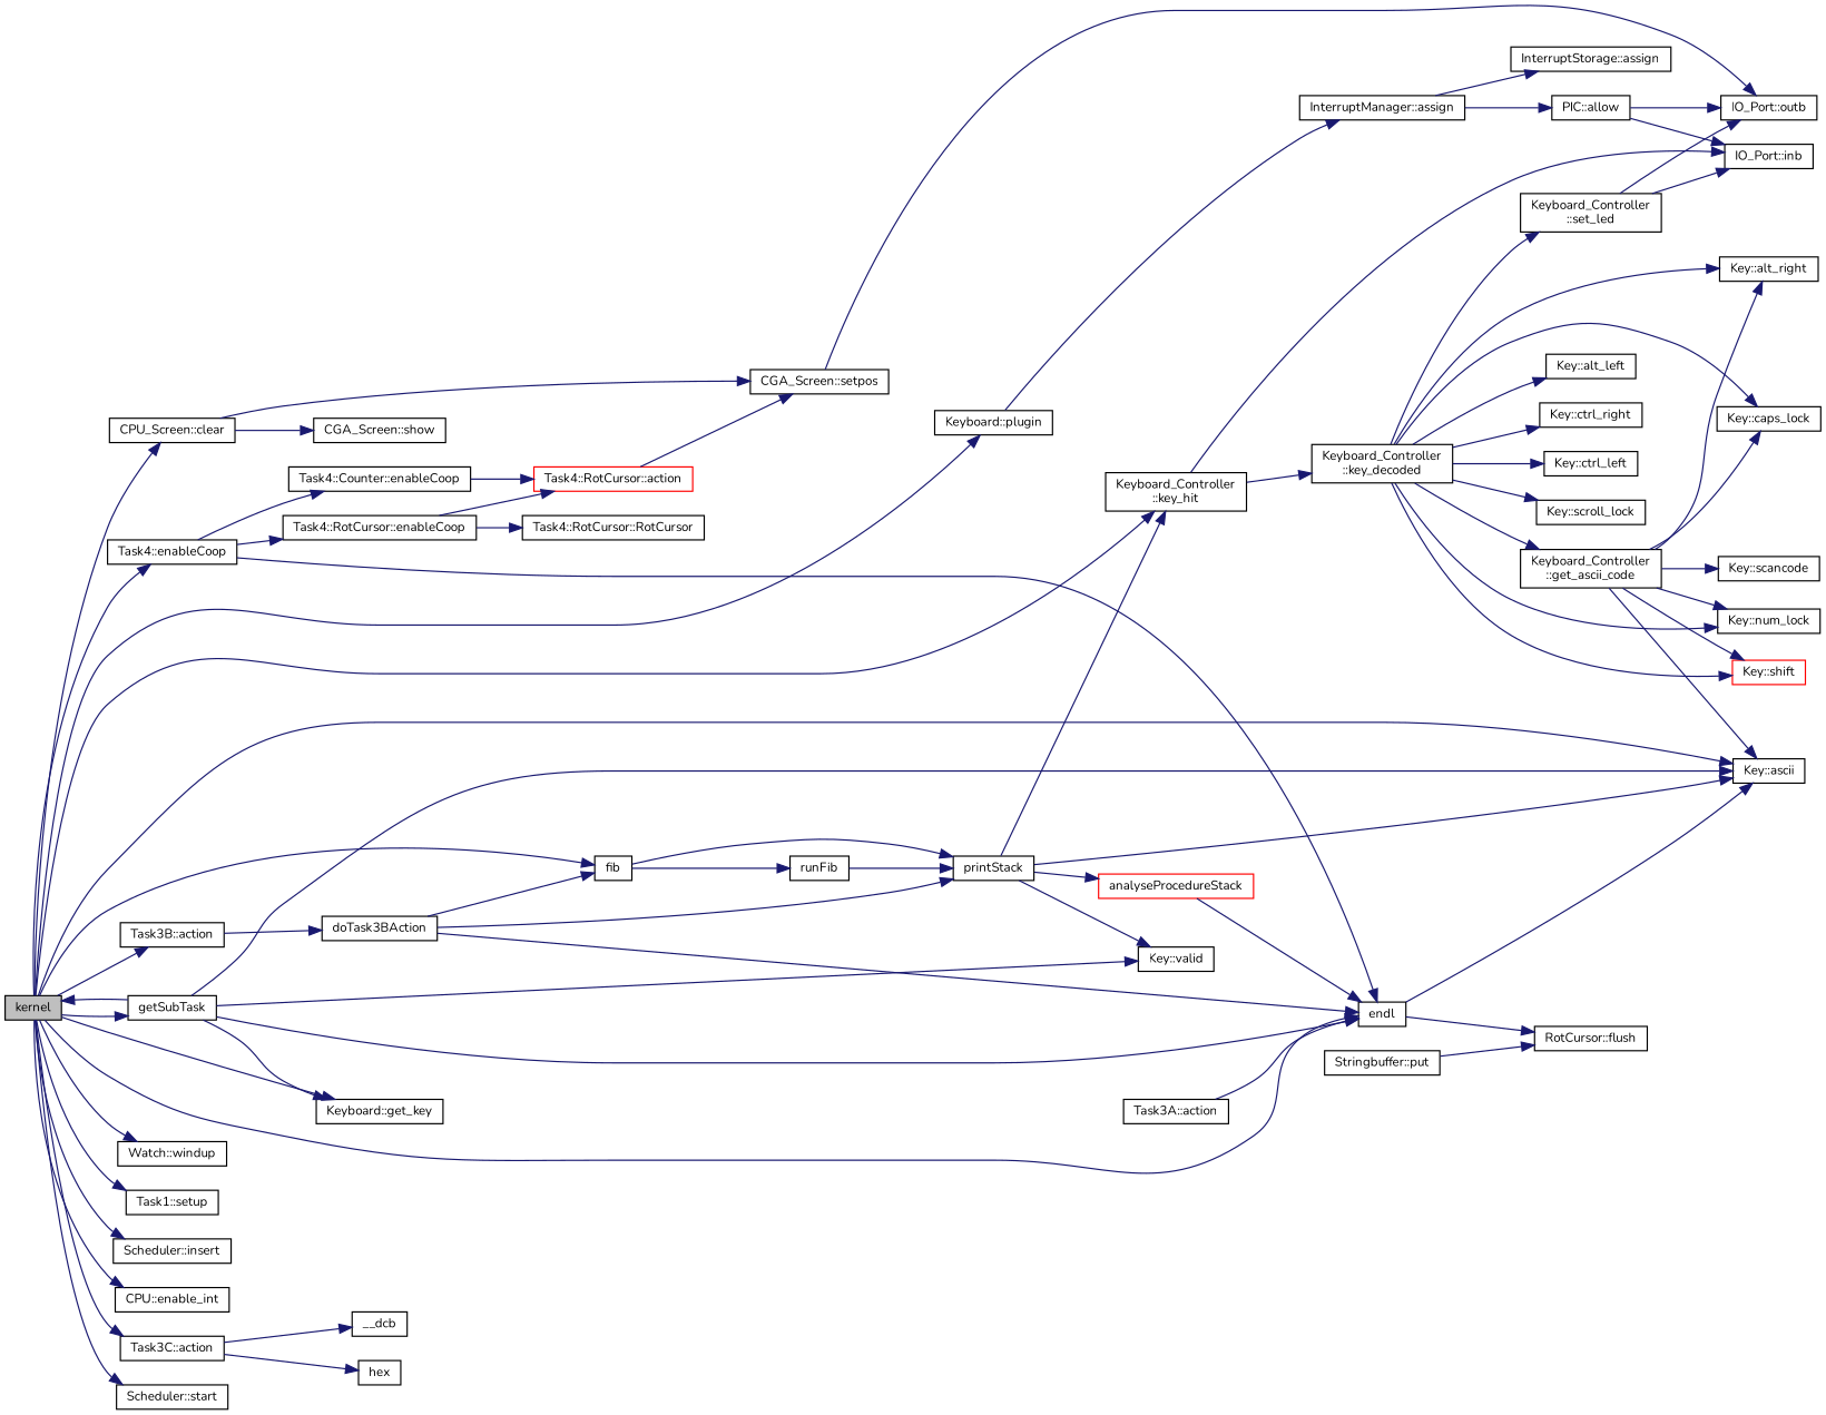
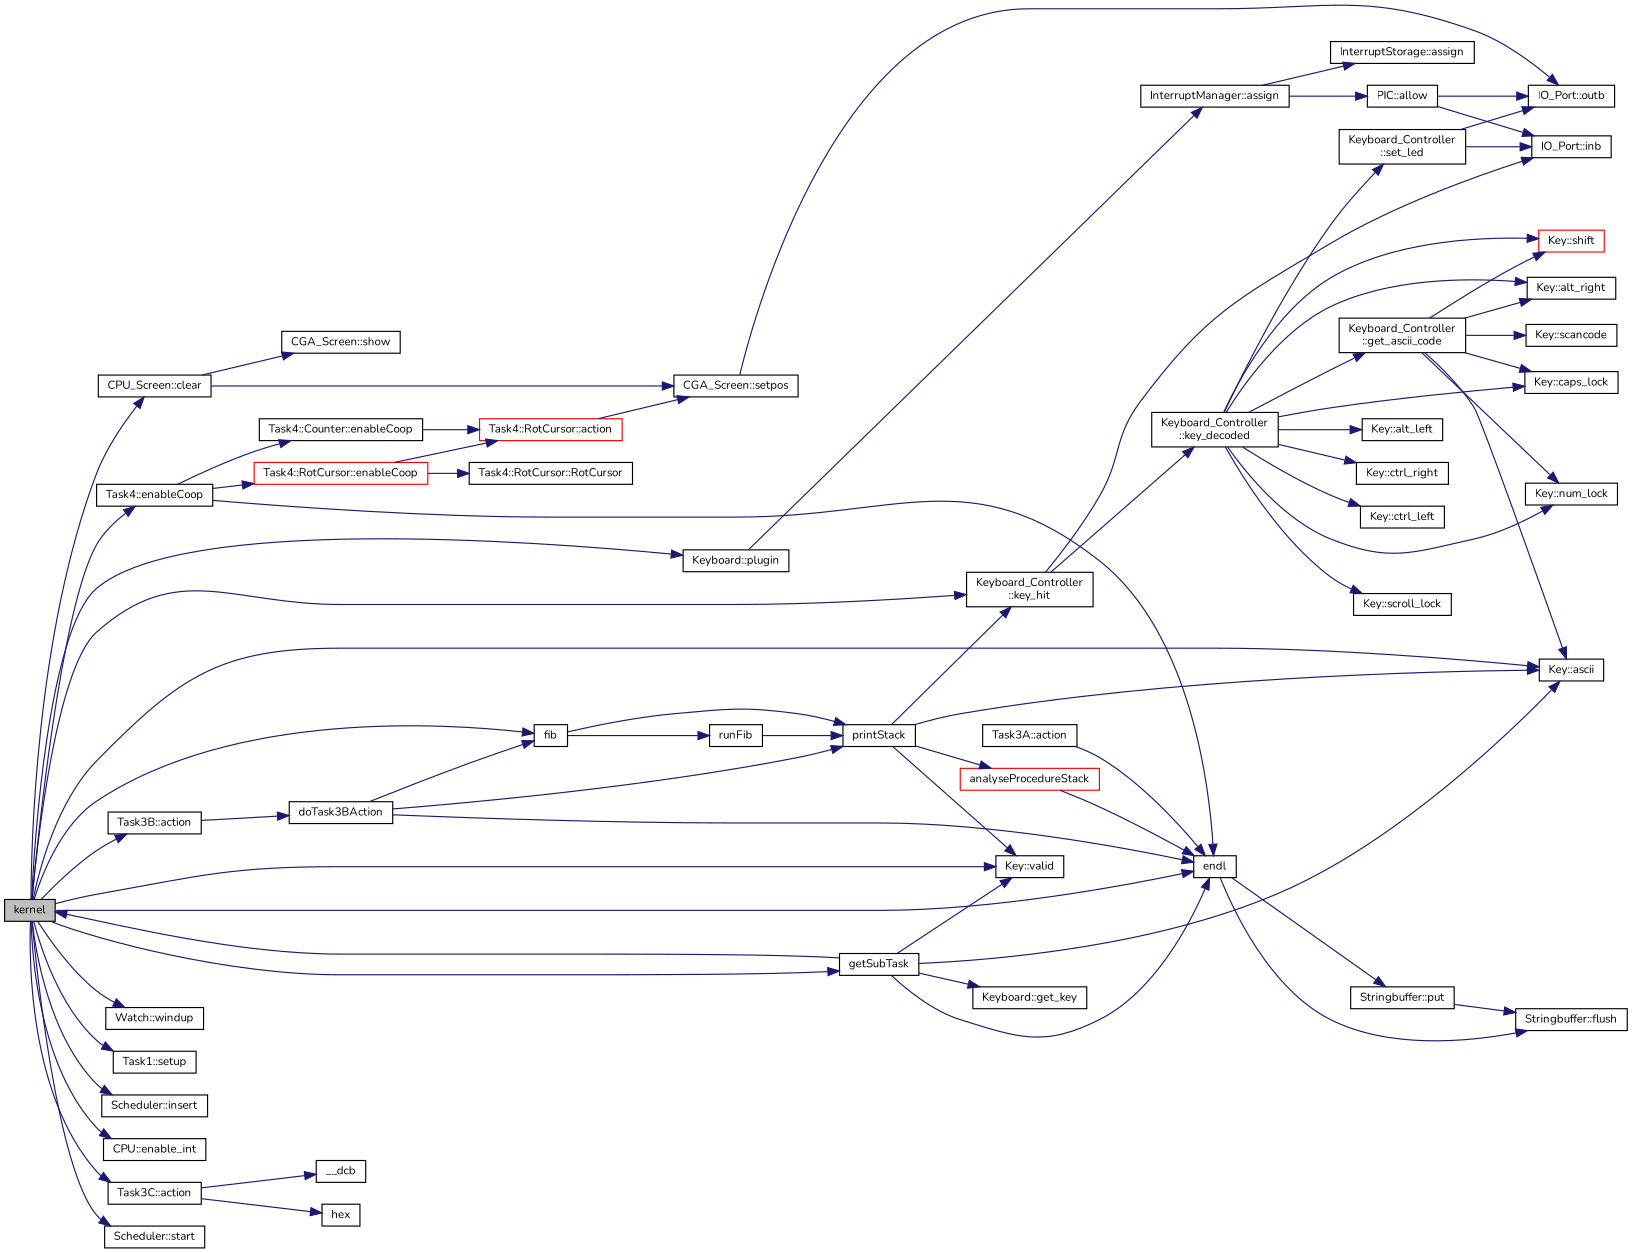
  digraph {
    fontname=Nunito
    rankdir=LR
    node [color=black fontname=Nunito fontsize=10 shape=record]
    edge [color=midnightblue fontname=Nunito fontsize=10 labelfontname=Helvetica labelfontsize=10 style=solid]
    n1 [fillcolor=grey75 fontcolor=black height=0.2 label=kernel style=filled width=0.4]
    n2 [height=0.2 label="CPU_Screen::clear" width=0.4]
    n3 [height=0.2 label="Keyboard::plugin" width=0.4]
    n4 [height=0.2 label="Watch::windup" width=0.4]
    n5 [height=0.2 label="Task1::setup" width=0.4]
    n6 [height=0.2 label="Scheduler::insert" width=0.4]
    n7 [height=0.2 label="CPU::enable_int" width=0.4]
    n8 [height=0.2 label=endl width=0.4]
    n9 [height=0.2 label="Keyboard_Controller\l::key_hit" width=0.4]
    n10 [height=0.2 label="Key::ascii" width=0.4]
    n11 [height=0.2 label=getSubTask width=0.4]
    n12 [height=0.2 label="Key::valid" width=0.4]
    n13 [height=0.2 label="Task3B::action" width=0.4]
    n14 [height=0.2 label="Task3C::action" width=0.4]
    n15 [height=0.2 label="Task4::enableCoop" width=0.4]
    n16 [height=0.2 label="Scheduler::start" width=0.4]
    n17 [height=0.2 label=fib width=0.4]
    n18 [height=0.2 label="CGA_Screen::show" width=0.4]
    n19 [height=0.2 label="CGA_Screen::setpos" width=0.4]
    n20 [height=0.2 label="InterruptManager::assign" width=0.4]
    n21 [height=0.2 label="Stringbuffer::put" width=0.4]
-   n22 [height=0.2 label="RotCursor::flush" width=0.4]
+   n22 [height=0.2 label="Stringbuffer::flush" width=0.4]
    n23 [height=0.2 label="IO_Port::inb" width=0.4]
    n24 [height=0.2 label="Keyboard_Controller\l::key_decoded" width=0.4]
    n25 [height=0.2 label="Keyboard::get_key" width=0.4]
    n26 [height=0.2 label="Task3A::action" width=0.4]
    n27 [height=0.2 label=doTask3BAction width=0.4]
    n28 [height=0.2 label=hex width=0.4]
    n29 [height=0.2 label=__dcb width=0.4]
-   n30 [height=0.2 label="Task4::RotCursor::enableCoop" width=0.4]
+   n30 [color=red height=0.2 label="Task4::RotCursor::enableCoop" width=0.4]
    n31 [height=0.2 label="Task4::Counter::enableCoop" width=0.4]
    n32 [height=0.2 label="IO_Port::outb" width=0.4]
    n33 [height=0.2 label="InterruptStorage::assign" width=0.4]
    n34 [height=0.2 label="PIC::allow" width=0.4]
    n35 [color=red height=0.2 label="Key::shift" width=0.4]
    n36 [height=0.2 label="Key::alt_right" width=0.4]
    n37 [height=0.2 label="Key::alt_left" width=0.4]
    n38 [height=0.2 label="Key::ctrl_right" width=0.4]
    n39 [height=0.2 label="Key::ctrl_left" width=0.4]
    n40 [height=0.2 label="Key::caps_lock" width=0.4]
    n41 [height=0.2 label="Keyboard_Controller\l::set_led" width=0.4]
    n42 [height=0.2 label="Key::scroll_lock" width=0.4]
    n43 [height=0.2 label="Keyboard_Controller\l::get_ascii_code" width=0.4]
    n44 [height=0.2 label="Key::num_lock" width=0.4]
    n45 [height=0.2 label="Key::scancode" width=0.4]
    n46 [height=0.2 label=printStack width=0.4]
    n47 [color=red height=0.2 label=analyseProcedureStack width=0.4]
    n48 [height=0.2 label=runFib width=0.4]
    n49 [height=0.2 label="Task4::RotCursor::RotCursor" width=0.4]
    n50 [color=red height=0.2 label="Task4::RotCursor::action" width=0.4]
    n1 -> n2
    n1 -> n3
    n1 -> n4
    n1 -> n5
    n1 -> n6
    n1 -> n7
    n1 -> n8
    n1 -> n9
    n1 -> n10
    n1 -> n11
-   n1 -> n25
+   n1 -> n12
    n1 -> n13
    n1 -> n14
    n1 -> n15
    n1 -> n16
    n1 -> n17
    n2 -> n18
    n2 -> n19
    n3 -> n20
-   n8 -> n10
+   n8 -> n21
    n8 -> n22
    n9 -> n23
    n9 -> n24
    n11 -> n1
    n11 -> n8
    n11 -> n10
    n11 -> n12
    n11 -> n25
    n13 -> n27
    n14 -> n28
    n14 -> n29
    n15 -> n8
    n15 -> n30
    n15 -> n31
    n17 -> n46
    n17 -> n48
    n19 -> n32
    n20 -> n33
    n20 -> n34
    n21 -> n22
    n24 -> n35
    n24 -> n36
    n24 -> n37
    n24 -> n38
    n24 -> n39
    n24 -> n40
    n24 -> n41
    n24 -> n42
    n24 -> n43
    n24 -> n44
    n26 -> n8
    n27 -> n8
    n27 -> n17
    n27 -> n46
    n30 -> n49
    n30 -> n50
    n31 -> n50
    n34 -> n23
    n34 -> n32
    n41 -> n23
    n41 -> n32
    n43 -> n10
    n43 -> n35
    n43 -> n36
    n43 -> n40
    n43 -> n44
    n43 -> n45
    n46 -> n9
    n46 -> n10
    n46 -> n12
    n46 -> n47
    n47 -> n8
    n48 -> n46
    n50 -> n19
  }
